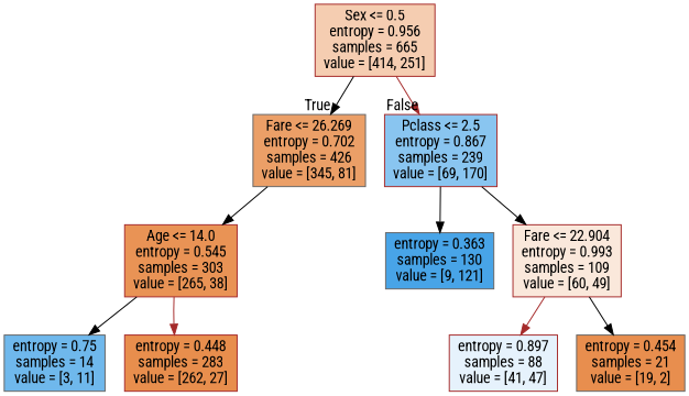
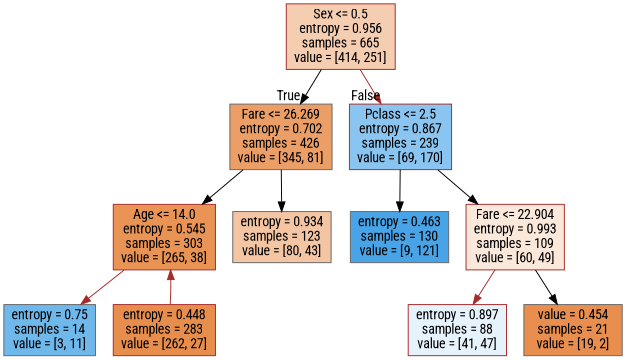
  digraph {
    fontname="Roboto Condensed"
    node [color=brown fontname="Roboto Condensed" shape=box style=filled]
    edge [color=black fontname="Roboto Condensed"]
    n1 [fillcolor="#f5cdb1" label="Sex <= 0.5\nentropy = 0.956\nsamples = 665\nvalue = [414, 251]"]
    n2 [color=gray40 fillcolor="#eb9f67" label="Fare <= 26.269\nentropy = 0.702\nsamples = 426\nvalue = [345, 81]"]
    n3 [fillcolor="#89c5f0" label="Pclass <= 2.5\nentropy = 0.867\nsamples = 239\nvalue = [69, 170]"]
    n4 [fillcolor="#e99355" label="Age <= 14.0\nentropy = 0.545\nsamples = 303\nvalue = [265, 38]"]
-   n6 [color=gray40 fillcolor="#48a4e7" label="entropy = 0.363\nsamples = 130\nvalue = [9, 121]"]
+   n5 [color=gray40 fillcolor="#f3c5a3" label="entropy = 0.934\nsamples = 123\nvalue = [80, 43]"]
+   n6 [color=gray40 fillcolor="#48a4e7" label="entropy = 0.463\nsamples = 130\nvalue = [9, 121]"]
    n7 [fillcolor="#fae8db" label="Fare <= 22.904\nentropy = 0.993\nsamples = 109\nvalue = [60, 49]"]
    n8 [color=gray40 fillcolor="#6fb8ec" label="entropy = 0.75\nsamples = 14\nvalue = [3, 11]"]
    n9 [fillcolor="#e88e4d" label="entropy = 0.448\nsamples = 283\nvalue = [262, 27]"]
    n10 [fillcolor="#e6f2fc" label="entropy = 0.897\nsamples = 88\nvalue = [41, 47]"]
-   n11 [color=gray40 fillcolor="#e88e4e" label="entropy = 0.454\nsamples = 21\nvalue = [19, 2]"]
+   n11 [color=gray40 fillcolor="#e88e4e" label="value = 0.454\nsamples = 21\nvalue = [19, 2]"]
    n1 -> n2 [headlabel=True labelangle=45 labeldistance=2.5]
    n1 -> n3 [color=brown headlabel=False labelangle=-45 labeldistance=2.5]
    n2 -> n4
+   n2 -> n5
    n3 -> n6
    n3 -> n7
-   n4 -> n8
-   n4 -> n9 [color=brown]
+   n4 -> n8 [color=brown]
+   n9 -> n4 [color=brown]
    n7 -> n10 [color=brown]
    n7 -> n11
  }
